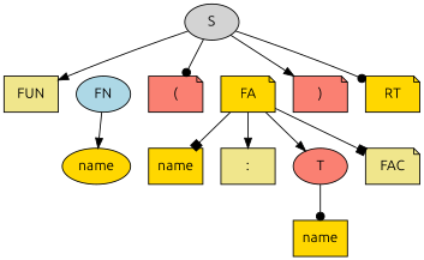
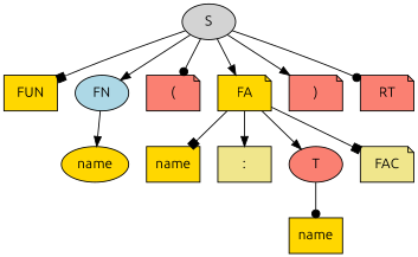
  digraph {
    fontname=Ubuntu
    node [fillcolor=gold fontname=Ubuntu shape=note style=filled]
    edge [arrowhead=normal fontname=Ubuntu]
    n1 [fillcolor=lightgrey label=S shape=ellipse]
-   n2 [fillcolor=khaki label=FUN shape=box]
+   n2 [label=FUN shape=box]
    n3 [fillcolor=lightblue label=FN shape=ellipse]
    n4 [fillcolor=salmon label="("]
    n5 [label=FA]
    n6 [fillcolor=salmon label=")"]
-   n7 [label=RT]
+   n7 [fillcolor=salmon label=RT]
    n8 [label=name shape=ellipse]
    n9 [label=name shape=box]
    n10 [fillcolor=khaki label=":" shape=box]
    n11 [fillcolor=salmon label=T shape=ellipse]
    n12 [fillcolor=khaki label=FAC]
    n13 [label=name shape=box]
-   n1 -> n2
+   n1 -> n2 [arrowhead=box]
+   n1 -> n3
    n1 -> n4 [arrowhead=dot]
+   n1 -> n5
    n1 -> n6
    n1 -> n7 [arrowhead=dot]
    n3 -> n8
    n5 -> n9 [arrowhead=box]
    n5 -> n10
    n5 -> n11
    n5 -> n12 [arrowhead=box]
    n11 -> n13 [arrowhead=dot]
  }
